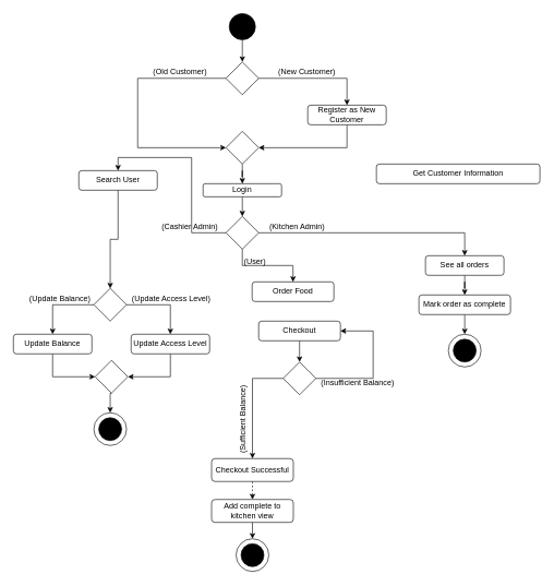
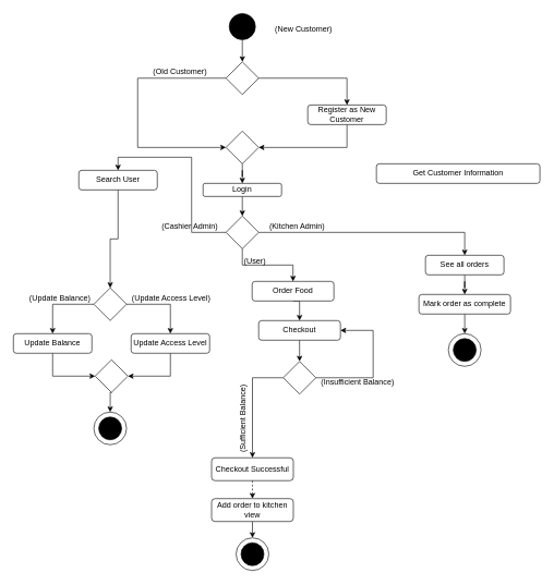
  <mxCell id="0" />
  <mxCell id="1" parent="0" />
  <mxCell id="2" style="edgeStyle=orthogonalEdgeStyle;rounded=0;orthogonalLoop=1;jettySize=auto;html=1;exitX=0.5;exitY=1;exitDx=0;exitDy=0;entryX=0.5;entryY=0;entryDx=0;entryDy=0;" edge="1" parent="1" source="3" target="9"><mxGeometry relative="1" as="geometry" /></mxCell>
  <mxCell id="3" value="" style="ellipse;whiteSpace=wrap;html=1;aspect=fixed;fillColor=#000000;" parent="1" vertex="1"><mxGeometry x="350" y="20" width="40" height="40" as="geometry" /></mxCell>
  <mxCell id="4" value="Get Customer Information" style="rounded=1;whiteSpace=wrap;html=1;fillColor=#FFFFFF;" parent="1" vertex="1"><mxGeometry x="575" y="250" width="250" height="30" as="geometry" /></mxCell>
  <mxCell id="5" style="edgeStyle=orthogonalEdgeStyle;rounded=0;orthogonalLoop=1;jettySize=auto;html=1;exitX=0.5;exitY=1;exitDx=0;exitDy=0;entryX=1;entryY=0.5;entryDx=0;entryDy=0;" edge="1" parent="1" source="6" target="12"><mxGeometry relative="1" as="geometry" /></mxCell>
  <mxCell id="6" value="Register as New Customer" style="rounded=1;whiteSpace=wrap;html=1;fillColor=#FFFFFF;" parent="1" vertex="1"><mxGeometry x="470" y="160" width="120" height="30" as="geometry" /></mxCell>
  <mxCell id="7" style="edgeStyle=orthogonalEdgeStyle;rounded=0;orthogonalLoop=1;jettySize=auto;html=1;exitX=1;exitY=0.5;exitDx=0;exitDy=0;entryX=0.5;entryY=0;entryDx=0;entryDy=0;" edge="1" parent="1" source="9" target="6"><mxGeometry relative="1" as="geometry" /></mxCell>
  <mxCell id="8" style="edgeStyle=orthogonalEdgeStyle;rounded=0;orthogonalLoop=1;jettySize=auto;html=1;exitX=0;exitY=0.5;exitDx=0;exitDy=0;entryX=0;entryY=0.5;entryDx=0;entryDy=0;" edge="1" parent="1" source="9" target="12"><mxGeometry relative="1" as="geometry"><Array as="points"><mxPoint x="210" y="119" /><mxPoint x="210" y="225" /></Array></mxGeometry></mxCell>
  <mxCell id="9" value="" style="rhombus;whiteSpace=wrap;html=1;fillColor=#FFFFFF;" parent="1" vertex="1"><mxGeometry x="345" y="94" width="50" height="50" as="geometry" /></mxCell>
- <mxCell id="10" value="(New Customer)" style="text;html=1;strokeColor=none;fillColor=none;align=center;verticalAlign=middle;whiteSpace=wrap;rounded=0;" parent="1" vertex="1"><mxGeometry x="424" y="100" width="90" height="20" as="geometry" /></mxCell>
+ <mxCell id="10" value="(New Customer)" style="text;html=1;strokeColor=none;fillColor=none;align=center;verticalAlign=middle;whiteSpace=wrap;rounded=0;" parent="1" vertex="1"><mxGeometry x="419" y="35" width="90" height="20" as="geometry" /></mxCell>
  <mxCell id="11" style="edgeStyle=orthogonalEdgeStyle;rounded=0;orthogonalLoop=1;jettySize=auto;html=1;exitX=0.5;exitY=1;exitDx=0;exitDy=0;" edge="1" parent="1" source="12" target="19"><mxGeometry relative="1" as="geometry" /></mxCell>
  <mxCell id="12" value="" style="rhombus;whiteSpace=wrap;html=1;fillColor=#FFFFFF;" parent="1" vertex="1"><mxGeometry x="345" y="200" width="50" height="50" as="geometry" /></mxCell>
+ <mxCell id="13" style="edgeStyle=orthogonalEdgeStyle;rounded=0;orthogonalLoop=1;jettySize=auto;html=1;exitX=0.5;exitY=1;exitDx=0;exitDy=0;entryX=0.5;entryY=0;entryDx=0;entryDy=0;" edge="1" parent="1" source="14" target="49"><mxGeometry relative="1" as="geometry"><mxPoint x="455" y="500" as="targetPoint" /></mxGeometry></mxCell>
  <mxCell id="14" value="Order Food" style="rounded=1;whiteSpace=wrap;html=1;fillColor=#FFFFFF;" parent="1" vertex="1"><mxGeometry x="385" y="430" width="125" height="30" as="geometry" /></mxCell>
  <mxCell id="15" style="edgeStyle=orthogonalEdgeStyle;rounded=0;orthogonalLoop=1;jettySize=auto;html=1;exitX=0.5;exitY=1;exitDx=0;exitDy=0;entryX=0.5;entryY=0;entryDx=0;entryDy=0;dashed=1;" edge="1" parent="1" source="16" target="56"><mxGeometry relative="1" as="geometry" /></mxCell>
  <mxCell id="16" value="Checkout Successful" style="rounded=1;whiteSpace=wrap;html=1;fillColor=#FFFFFF;" parent="1" vertex="1"><mxGeometry x="323" y="700" width="125" height="35" as="geometry" /></mxCell>
  <mxCell id="17" value="(Old Customer)" style="text;html=1;strokeColor=none;fillColor=none;align=center;verticalAlign=middle;whiteSpace=wrap;rounded=0;" vertex="1" parent="1"><mxGeometry x="230" y="100" width="90" height="20" as="geometry" /></mxCell>
  <mxCell id="18" style="edgeStyle=orthogonalEdgeStyle;rounded=0;orthogonalLoop=1;jettySize=auto;html=1;exitX=0.5;exitY=1;exitDx=0;exitDy=0;entryX=0.5;entryY=0;entryDx=0;entryDy=0;" edge="1" parent="1" source="19" target="23"><mxGeometry relative="1" as="geometry" /></mxCell>
  <mxCell id="19" value="Login" style="rounded=1;whiteSpace=wrap;html=1;" vertex="1" parent="1"><mxGeometry x="310" y="280" width="120" height="20" as="geometry" /></mxCell>
  <mxCell id="20" style="edgeStyle=orthogonalEdgeStyle;rounded=0;orthogonalLoop=1;jettySize=auto;html=1;exitX=0.5;exitY=1;exitDx=0;exitDy=0;" edge="1" parent="1" source="23" target="14"><mxGeometry relative="1" as="geometry" /></mxCell>
  <mxCell id="21" style="edgeStyle=orthogonalEdgeStyle;rounded=0;orthogonalLoop=1;jettySize=auto;html=1;exitX=0;exitY=0.5;exitDx=0;exitDy=0;entryX=0.5;entryY=0;entryDx=0;entryDy=0;" edge="1" parent="1" source="23" target="25"><mxGeometry relative="1" as="geometry" /></mxCell>
  <mxCell id="22" style="edgeStyle=orthogonalEdgeStyle;rounded=0;orthogonalLoop=1;jettySize=auto;html=1;exitX=1;exitY=0.5;exitDx=0;exitDy=0;" edge="1" parent="1" source="23" target="27"><mxGeometry relative="1" as="geometry" /></mxCell>
  <mxCell id="23" value="" style="rhombus;whiteSpace=wrap;html=1;fillColor=#FFFFFF;" vertex="1" parent="1"><mxGeometry x="345" y="330" width="50" height="50" as="geometry" /></mxCell>
  <mxCell id="24" style="edgeStyle=orthogonalEdgeStyle;rounded=0;orthogonalLoop=1;jettySize=auto;html=1;exitX=0.5;exitY=1;exitDx=0;exitDy=0;entryX=0.5;entryY=0;entryDx=0;entryDy=0;" edge="1" parent="1" source="25" target="37"><mxGeometry relative="1" as="geometry" /></mxCell>
  <mxCell id="25" value="Search User" style="rounded=1;whiteSpace=wrap;html=1;fillColor=#FFFFFF;" vertex="1" parent="1"><mxGeometry x="120" y="260" width="120" height="30" as="geometry" /></mxCell>
  <mxCell id="26" value="" style="edgeStyle=orthogonalEdgeStyle;rounded=0;orthogonalLoop=1;jettySize=auto;html=1;" edge="1" parent="1" source="27" target="45"><mxGeometry relative="1" as="geometry" /></mxCell>
  <mxCell id="27" value="See all orders" style="rounded=1;whiteSpace=wrap;html=1;fillColor=#FFFFFF;" vertex="1" parent="1"><mxGeometry x="650" y="390" width="120" height="30" as="geometry" /></mxCell>
  <mxCell id="28" value="(Kitchen Admin)" style="text;html=1;strokeColor=none;fillColor=none;align=center;verticalAlign=middle;whiteSpace=wrap;rounded=0;" vertex="1" parent="1"><mxGeometry x="409" y="336" width="90" height="20" as="geometry" /></mxCell>
  <mxCell id="29" value="(Cashier Admin)" style="text;html=1;strokeColor=none;fillColor=none;align=center;verticalAlign=middle;whiteSpace=wrap;rounded=0;" vertex="1" parent="1"><mxGeometry x="245" y="336" width="90" height="20" as="geometry" /></mxCell>
  <mxCell id="30" value="(User)" style="text;html=1;strokeColor=none;fillColor=none;align=center;verticalAlign=middle;whiteSpace=wrap;rounded=0;" vertex="1" parent="1"><mxGeometry x="367" y="390" width="45" height="20" as="geometry" /></mxCell>
  <mxCell id="31" style="edgeStyle=orthogonalEdgeStyle;rounded=0;orthogonalLoop=1;jettySize=auto;html=1;exitX=0.5;exitY=1;exitDx=0;exitDy=0;entryX=0;entryY=0.5;entryDx=0;entryDy=0;" edge="1" parent="1" source="32" target="41"><mxGeometry relative="1" as="geometry" /></mxCell>
  <mxCell id="32" value="Update Balance" style="rounded=1;whiteSpace=wrap;html=1;fillColor=#FFFFFF;" vertex="1" parent="1"><mxGeometry x="20" y="510" width="120" height="30" as="geometry" /></mxCell>
  <mxCell id="33" style="edgeStyle=orthogonalEdgeStyle;rounded=0;orthogonalLoop=1;jettySize=auto;html=1;exitX=0.5;exitY=1;exitDx=0;exitDy=0;entryX=1;entryY=0.5;entryDx=0;entryDy=0;" edge="1" parent="1" source="34" target="41"><mxGeometry relative="1" as="geometry" /></mxCell>
  <mxCell id="34" value="Update Access Level" style="rounded=1;whiteSpace=wrap;html=1;fillColor=#FFFFFF;" vertex="1" parent="1"><mxGeometry x="200" y="510" width="120" height="30" as="geometry" /></mxCell>
  <mxCell id="35" style="edgeStyle=orthogonalEdgeStyle;rounded=0;orthogonalLoop=1;jettySize=auto;html=1;exitX=0;exitY=0.5;exitDx=0;exitDy=0;" edge="1" parent="1" source="37" target="32"><mxGeometry relative="1" as="geometry" /></mxCell>
  <mxCell id="36" style="edgeStyle=orthogonalEdgeStyle;rounded=0;orthogonalLoop=1;jettySize=auto;html=1;exitX=1;exitY=0.5;exitDx=0;exitDy=0;entryX=0.5;entryY=0;entryDx=0;entryDy=0;" edge="1" parent="1" source="37" target="34"><mxGeometry relative="1" as="geometry" /></mxCell>
  <mxCell id="37" value="" style="rhombus;whiteSpace=wrap;html=1;fillColor=#FFFFFF;" vertex="1" parent="1"><mxGeometry x="143" y="440" width="50" height="50" as="geometry" /></mxCell>
  <mxCell id="38" value="(Update Access Level)" style="text;html=1;strokeColor=none;fillColor=none;align=center;verticalAlign=middle;whiteSpace=wrap;rounded=0;" vertex="1" parent="1"><mxGeometry x="200" y="446" width="123" height="20" as="geometry" /></mxCell>
  <mxCell id="39" value="(Update Balance)" style="text;html=1;strokeColor=none;fillColor=none;align=center;verticalAlign=middle;whiteSpace=wrap;rounded=0;" vertex="1" parent="1"><mxGeometry x="40" y="446" width="103" height="20" as="geometry" /></mxCell>
  <mxCell id="40" style="edgeStyle=orthogonalEdgeStyle;rounded=0;orthogonalLoop=1;jettySize=auto;html=1;exitX=0.5;exitY=1;exitDx=0;exitDy=0;entryX=0.5;entryY=0;entryDx=0;entryDy=0;" edge="1" parent="1" source="41" target="42"><mxGeometry relative="1" as="geometry" /></mxCell>
  <mxCell id="41" value="" style="rhombus;whiteSpace=wrap;html=1;fillColor=#FFFFFF;" vertex="1" parent="1"><mxGeometry x="145" y="550" width="50" height="50" as="geometry" /></mxCell>
  <mxCell id="42" value="" style="ellipse;whiteSpace=wrap;html=1;aspect=fixed;fillColor=#FFFFFF;" vertex="1" parent="1"><mxGeometry x="143" y="630" width="50" height="50" as="geometry" /></mxCell>
  <mxCell id="43" value="" style="ellipse;whiteSpace=wrap;html=1;aspect=fixed;fillColor=#000000;" vertex="1" parent="1"><mxGeometry x="150.5" y="637.5" width="35" height="35" as="geometry" /></mxCell>
  <mxCell id="44" style="edgeStyle=orthogonalEdgeStyle;rounded=0;orthogonalLoop=1;jettySize=auto;html=1;exitX=0.5;exitY=1;exitDx=0;exitDy=0;entryX=0.5;entryY=0;entryDx=0;entryDy=0;" edge="1" parent="1" source="45" target="46"><mxGeometry relative="1" as="geometry" /></mxCell>
  <mxCell id="45" value="Mark order as complete" style="whiteSpace=wrap;html=1;fillColor=#FFFFFF;rounded=1;" vertex="1" parent="1"><mxGeometry x="640" y="450" width="140" height="30" as="geometry" /></mxCell>
  <mxCell id="46" value="" style="ellipse;whiteSpace=wrap;html=1;aspect=fixed;fillColor=#FFFFFF;" vertex="1" parent="1"><mxGeometry x="685" y="510" width="50" height="50" as="geometry" /></mxCell>
  <mxCell id="47" value="" style="ellipse;whiteSpace=wrap;html=1;aspect=fixed;fillColor=#000000;" vertex="1" parent="1"><mxGeometry x="692.5" y="517.5" width="35" height="35" as="geometry" /></mxCell>
  <mxCell id="48" style="edgeStyle=orthogonalEdgeStyle;rounded=0;orthogonalLoop=1;jettySize=auto;html=1;exitX=0.5;exitY=1;exitDx=0;exitDy=0;entryX=0.5;entryY=0;entryDx=0;entryDy=0;" edge="1" parent="1" source="49" target="52"><mxGeometry relative="1" as="geometry" /></mxCell>
  <mxCell id="49" value="Checkout" style="rounded=1;whiteSpace=wrap;html=1;fillColor=#FFFFFF;" vertex="1" parent="1"><mxGeometry x="395" y="490" width="125" height="30" as="geometry" /></mxCell>
  <mxCell id="50" style="edgeStyle=orthogonalEdgeStyle;rounded=0;orthogonalLoop=1;jettySize=auto;html=1;exitX=0;exitY=0.5;exitDx=0;exitDy=0;entryX=0.5;entryY=0;entryDx=0;entryDy=0;" edge="1" parent="1" source="52" target="16"><mxGeometry relative="1" as="geometry" /></mxCell>
  <mxCell id="51" style="edgeStyle=orthogonalEdgeStyle;rounded=0;orthogonalLoop=1;jettySize=auto;html=1;exitX=1;exitY=0.5;exitDx=0;exitDy=0;entryX=1;entryY=0.5;entryDx=0;entryDy=0;" edge="1" parent="1" source="52" target="49"><mxGeometry relative="1" as="geometry"><Array as="points"><mxPoint x="570" y="578" /><mxPoint x="570" y="505" /></Array></mxGeometry></mxCell>
  <mxCell id="52" value="" style="rhombus;whiteSpace=wrap;html=1;fillColor=#FFFFFF;" vertex="1" parent="1"><mxGeometry x="432.5" y="552.5" width="50" height="50" as="geometry" /></mxCell>
  <mxCell id="53" value="(Sufficient Balance)" style="text;html=1;strokeColor=none;fillColor=none;align=center;verticalAlign=middle;whiteSpace=wrap;rounded=0;rotation=-90;" vertex="1" parent="1"><mxGeometry x="310" y="630" width="123" height="20" as="geometry" /></mxCell>
  <mxCell id="54" value="(Insufficient Balance)" style="text;html=1;strokeColor=none;fillColor=none;align=center;verticalAlign=middle;whiteSpace=wrap;rounded=0;" vertex="1" parent="1"><mxGeometry x="485" y="575" width="123" height="20" as="geometry" /></mxCell>
  <mxCell id="55" style="edgeStyle=orthogonalEdgeStyle;rounded=0;orthogonalLoop=1;jettySize=auto;html=1;exitX=0.5;exitY=1;exitDx=0;exitDy=0;entryX=0.5;entryY=0;entryDx=0;entryDy=0;" edge="1" parent="1" source="56" target="57"><mxGeometry relative="1" as="geometry" /></mxCell>
- <mxCell id="56" value="Add complete to kitchen view" style="rounded=1;whiteSpace=wrap;html=1;fillColor=#FFFFFF;" vertex="1" parent="1"><mxGeometry x="323" y="762.5" width="125" height="35" as="geometry" /></mxCell>
+ <mxCell id="56" value="Add order to kitchen view" style="rounded=1;whiteSpace=wrap;html=1;fillColor=#FFFFFF;" vertex="1" parent="1"><mxGeometry x="323" y="762.5" width="125" height="35" as="geometry" /></mxCell>
  <mxCell id="57" value="" style="ellipse;whiteSpace=wrap;html=1;aspect=fixed;fillColor=#FFFFFF;" vertex="1" parent="1"><mxGeometry x="360.5" y="822.5" width="50" height="50" as="geometry" /></mxCell>
  <mxCell id="58" value="" style="ellipse;whiteSpace=wrap;html=1;aspect=fixed;fillColor=#000000;" vertex="1" parent="1"><mxGeometry x="368" y="830" width="35" height="35" as="geometry" /></mxCell>
